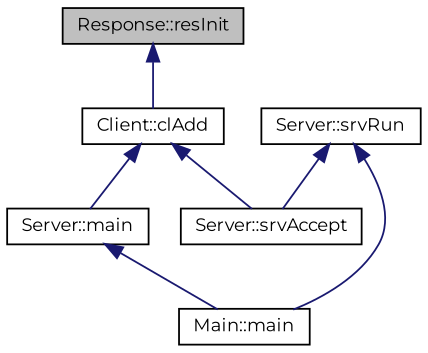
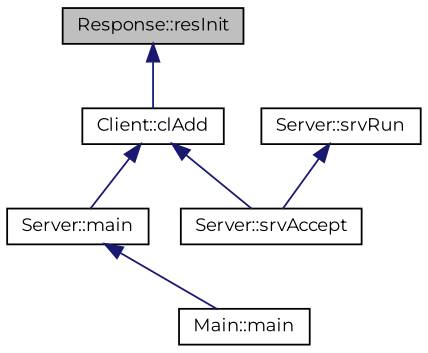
  digraph {
    fontname=Montserrat
    rankdir=TB
    node [color=black fontname=Montserrat fontsize=10 shape=record]
    edge [color=midnightblue dir=back fontname=Montserrat fontsize=10 labelfontname=FreeSans labelfontsize=10 style=solid]
    n1 [fillcolor=grey75 fontcolor=black height=0.2 label="Response::resInit" style=filled width=0.4]
    n2 [height=0.2 label="Client::clAdd" width=0.4]
    n3 [height=0.2 label="Server::srvAccept" width=0.4]
    n4 [height=0.2 label="Server::main" width=0.4]
    n5 [height=0.2 label="Main::main" width=0.4]
    n6 [height=0.2 label="Server::srvRun" width=0.4]
    n1 -> n2
    n2 -> n3
    n2 -> n4
    n4 -> n5
    n6 -> n3
-   n6 -> n5
  }
